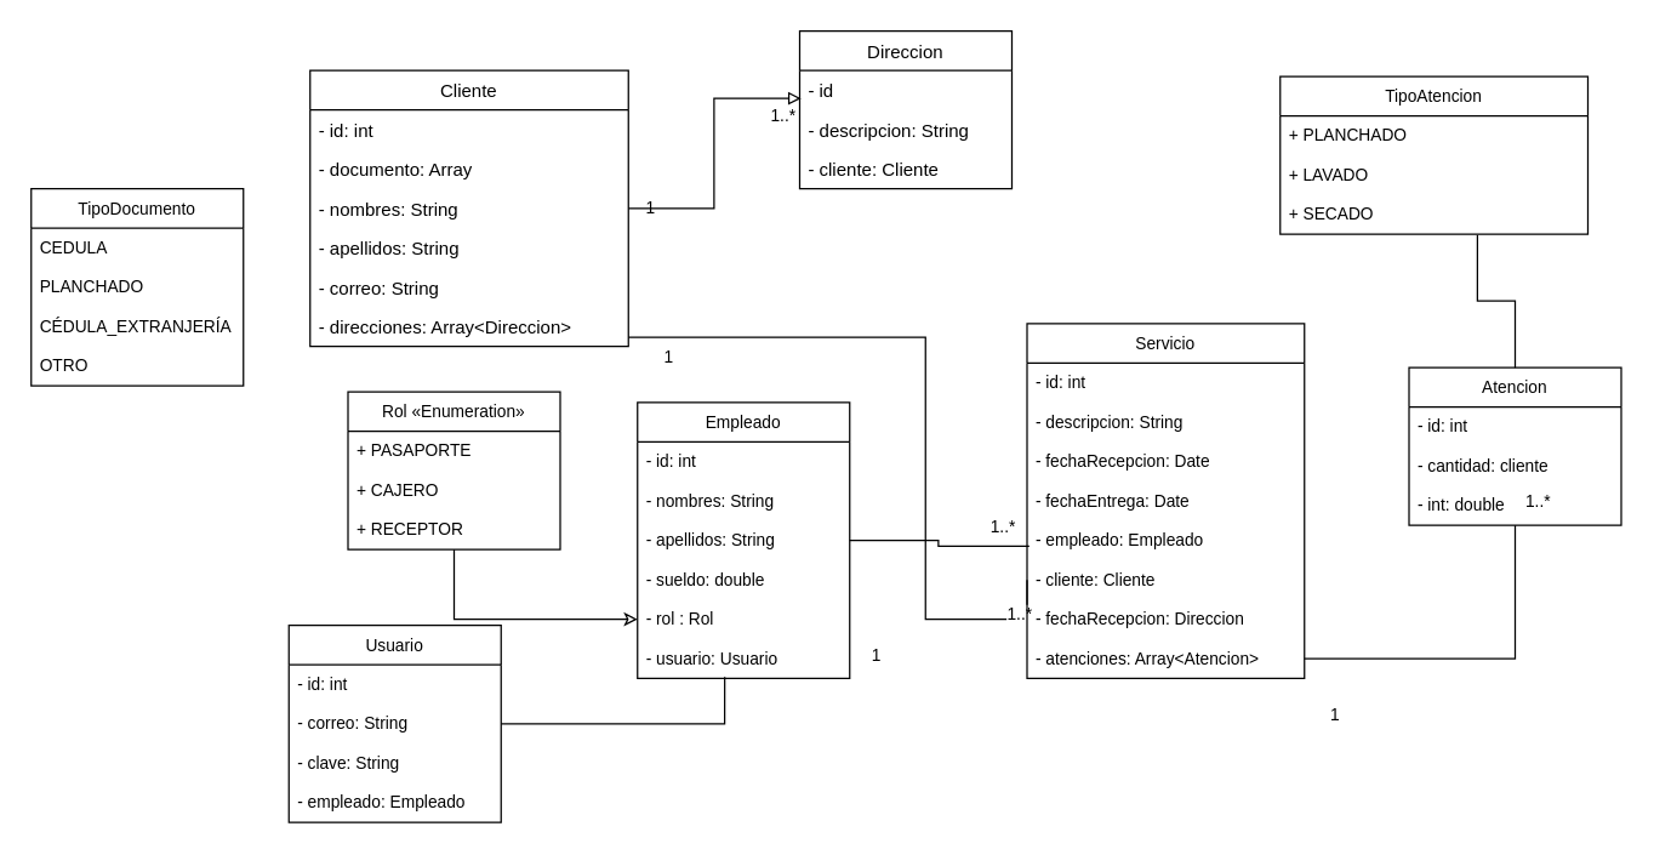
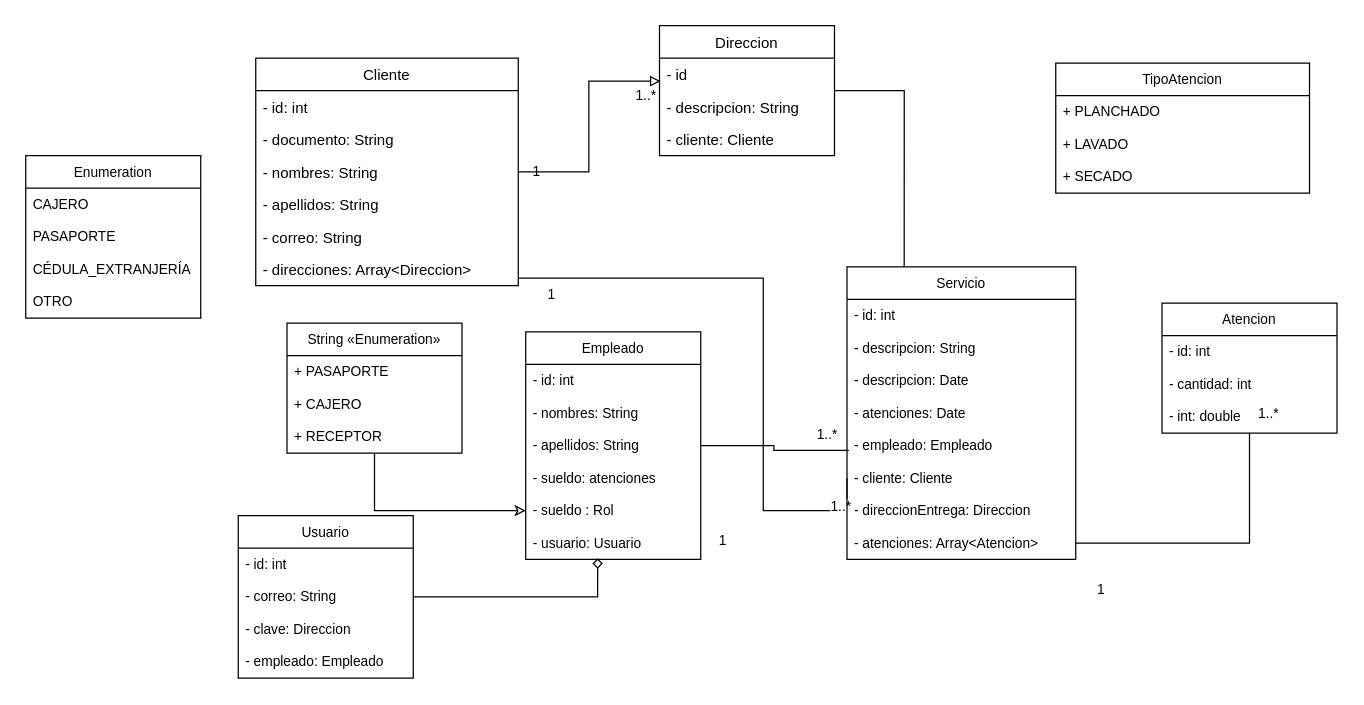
  <mxCell id="0" />
  <mxCell id="1" parent="0" />
  <mxCell id="2" style="edgeStyle=orthogonalEdgeStyle;rounded=0;orthogonalLoop=1;jettySize=auto;html=1;entryX=0.007;entryY=0.709;entryDx=0;entryDy=0;entryPerimeter=0;endArrow=block;endFill=0;" edge="1" parent="1" source="6" target="15"><mxGeometry relative="1" as="geometry" /></mxCell>
  <mxCell id="3" value="1..*" style="edgeLabel;html=1;align=center;verticalAlign=middle;resizable=0;points=[];" vertex="1" connectable="0" parent="2"><mxGeometry x="0.895" y="-1" relative="1" as="geometry"><mxPoint x="-3" y="10" as="offset" /></mxGeometry></mxCell>
  <mxCell id="4" style="edgeStyle=orthogonalEdgeStyle;rounded=0;orthogonalLoop=1;jettySize=auto;html=1;fontSize=11;endArrow=none;endFill=0;entryX=0;entryY=0.5;entryDx=0;entryDy=0;" edge="1" parent="1" source="6" target="41"><mxGeometry relative="1" as="geometry"><Array as="points"><mxPoint x="610" y="222" /><mxPoint x="610" y="408" /></Array></mxGeometry></mxCell>
  <mxCell id="5" value="1..*" style="edgeLabel;html=1;align=center;verticalAlign=middle;resizable=0;points=[];fontSize=11;" vertex="1" connectable="0" parent="4"><mxGeometry x="0.959" y="-2" relative="1" as="geometry"><mxPoint x="-8" y="12" as="offset" /></mxGeometry></mxCell>
  <mxCell id="6" value="Cliente" style="swimlane;fontStyle=0;childLayout=stackLayout;horizontal=1;startSize=26;fillColor=none;horizontalStack=0;resizeParent=1;resizeParentMax=0;resizeLast=0;collapsible=1;marginBottom=0;" vertex="1" parent="1"><mxGeometry x="204" y="46" width="210" height="182" as="geometry" /></mxCell>
  <mxCell id="7" value="- id: int" style="text;strokeColor=none;fillColor=none;align=left;verticalAlign=top;spacingLeft=4;spacingRight=4;overflow=hidden;rotatable=0;points=[[0,0.5],[1,0.5]];portConstraint=eastwest;" vertex="1" parent="6"><mxGeometry y="26" width="210" height="26" as="geometry" /></mxCell>
- <mxCell id="8" value="- documento: Array" style="text;strokeColor=none;fillColor=none;align=left;verticalAlign=top;spacingLeft=4;spacingRight=4;overflow=hidden;rotatable=0;points=[[0,0.5],[1,0.5]];portConstraint=eastwest;" vertex="1" parent="6"><mxGeometry y="52" width="210" height="26" as="geometry" /></mxCell>
+ <mxCell id="8" value="- documento: String" style="text;strokeColor=none;fillColor=none;align=left;verticalAlign=top;spacingLeft=4;spacingRight=4;overflow=hidden;rotatable=0;points=[[0,0.5],[1,0.5]];portConstraint=eastwest;" vertex="1" parent="6"><mxGeometry y="52" width="210" height="26" as="geometry" /></mxCell>
  <mxCell id="9" value="- nombres: String" style="text;strokeColor=none;fillColor=none;align=left;verticalAlign=top;spacingLeft=4;spacingRight=4;overflow=hidden;rotatable=0;points=[[0,0.5],[1,0.5]];portConstraint=eastwest;" vertex="1" parent="6"><mxGeometry y="78" width="210" height="26" as="geometry" /></mxCell>
  <mxCell id="10" value="- apellidos: String" style="text;strokeColor=none;fillColor=none;align=left;verticalAlign=top;spacingLeft=4;spacingRight=4;overflow=hidden;rotatable=0;points=[[0,0.5],[1,0.5]];portConstraint=eastwest;" vertex="1" parent="6"><mxGeometry y="104" width="210" height="26" as="geometry" /></mxCell>
  <mxCell id="11" value="- correo: String" style="text;strokeColor=none;fillColor=none;align=left;verticalAlign=top;spacingLeft=4;spacingRight=4;overflow=hidden;rotatable=0;points=[[0,0.5],[1,0.5]];portConstraint=eastwest;" vertex="1" parent="6"><mxGeometry y="130" width="210" height="26" as="geometry" /></mxCell>
  <mxCell id="12" value="- direcciones: Array&lt;Direccion&gt;" style="text;strokeColor=none;fillColor=none;align=left;verticalAlign=top;spacingLeft=4;spacingRight=4;overflow=hidden;rotatable=0;points=[[0,0.5],[1,0.5]];portConstraint=eastwest;" vertex="1" parent="6"><mxGeometry y="156" width="210" height="26" as="geometry" /></mxCell>
+ <mxCell id="13" style="edgeStyle=orthogonalEdgeStyle;rounded=0;orthogonalLoop=1;jettySize=auto;html=1;entryX=0.25;entryY=0;entryDx=0;entryDy=0;fontSize=11;endArrow=none;endFill=0;" edge="1" parent="1" source="14" target="35"><mxGeometry relative="1" as="geometry" /></mxCell>
  <mxCell id="14" value="Direccion" style="swimlane;fontStyle=0;childLayout=stackLayout;horizontal=1;startSize=26;fillColor=none;horizontalStack=0;resizeParent=1;resizeParentMax=0;resizeLast=0;collapsible=1;marginBottom=0;" vertex="1" parent="1"><mxGeometry x="527" y="20" width="140" height="104" as="geometry" /></mxCell>
  <mxCell id="15" value="- id" style="text;strokeColor=none;fillColor=none;align=left;verticalAlign=top;spacingLeft=4;spacingRight=4;overflow=hidden;rotatable=0;points=[[0,0.5],[1,0.5]];portConstraint=eastwest;" vertex="1" parent="14"><mxGeometry y="26" width="140" height="26" as="geometry" /></mxCell>
  <mxCell id="16" value="- descripcion: String" style="text;strokeColor=none;fillColor=none;align=left;verticalAlign=top;spacingLeft=4;spacingRight=4;overflow=hidden;rotatable=0;points=[[0,0.5],[1,0.5]];portConstraint=eastwest;" vertex="1" parent="14"><mxGeometry y="52" width="140" height="26" as="geometry" /></mxCell>
  <mxCell id="17" value="- cliente: Cliente" style="text;strokeColor=none;fillColor=none;align=left;verticalAlign=top;spacingLeft=4;spacingRight=4;overflow=hidden;rotatable=0;points=[[0,0.5],[1,0.5]];portConstraint=eastwest;" vertex="1" parent="14"><mxGeometry y="78" width="140" height="26" as="geometry" /></mxCell>
  <mxCell id="18" value="1" style="text;html=1;strokeColor=none;fillColor=none;align=center;verticalAlign=middle;whiteSpace=wrap;rounded=0;fontSize=11;" vertex="1" parent="1"><mxGeometry x="399" y="122" width="60" height="30" as="geometry" /></mxCell>
  <mxCell id="19" style="edgeStyle=orthogonalEdgeStyle;rounded=0;orthogonalLoop=1;jettySize=auto;html=1;entryX=0.008;entryY=0.648;entryDx=0;entryDy=0;entryPerimeter=0;fontSize=11;endArrow=none;endFill=0;" edge="1" parent="1" source="22" target="40"><mxGeometry relative="1" as="geometry" /></mxCell>
  <mxCell id="20" value="1..*" style="edgeLabel;html=1;align=center;verticalAlign=middle;resizable=0;points=[];fontSize=11;" vertex="1" connectable="0" parent="19"><mxGeometry x="0.75" y="1" relative="1" as="geometry"><mxPoint x="-3" y="-12" as="offset" /></mxGeometry></mxCell>
  <mxCell id="21" value="1..*" style="edgeLabel;html=1;align=center;verticalAlign=middle;resizable=0;points=[];fontSize=11;" vertex="1" connectable="0" parent="19"><mxGeometry x="0.75" y="1" relative="1" as="geometry"><mxPoint x="350" y="-29" as="offset" /></mxGeometry></mxCell>
  <mxCell id="22" value="Empleado" style="swimlane;fontStyle=0;childLayout=stackLayout;horizontal=1;startSize=26;fillColor=none;horizontalStack=0;resizeParent=1;resizeParentMax=0;resizeLast=0;collapsible=1;marginBottom=0;fontSize=11;" vertex="1" parent="1"><mxGeometry x="420" y="265" width="140" height="182" as="geometry" /></mxCell>
  <mxCell id="23" value="- id: int" style="text;strokeColor=none;fillColor=none;align=left;verticalAlign=top;spacingLeft=4;spacingRight=4;overflow=hidden;rotatable=0;points=[[0,0.5],[1,0.5]];portConstraint=eastwest;fontSize=11;" vertex="1" parent="22"><mxGeometry y="26" width="140" height="26" as="geometry" /></mxCell>
  <mxCell id="24" value="- nombres: String" style="text;strokeColor=none;fillColor=none;align=left;verticalAlign=top;spacingLeft=4;spacingRight=4;overflow=hidden;rotatable=0;points=[[0,0.5],[1,0.5]];portConstraint=eastwest;fontSize=11;" vertex="1" parent="22"><mxGeometry y="52" width="140" height="26" as="geometry" /></mxCell>
  <mxCell id="25" value="- apellidos: String" style="text;strokeColor=none;fillColor=none;align=left;verticalAlign=top;spacingLeft=4;spacingRight=4;overflow=hidden;rotatable=0;points=[[0,0.5],[1,0.5]];portConstraint=eastwest;fontSize=11;" vertex="1" parent="22"><mxGeometry y="78" width="140" height="26" as="geometry" /></mxCell>
- <mxCell id="26" value="- sueldo: double" style="text;strokeColor=none;fillColor=none;align=left;verticalAlign=top;spacingLeft=4;spacingRight=4;overflow=hidden;rotatable=0;points=[[0,0.5],[1,0.5]];portConstraint=eastwest;fontSize=11;" vertex="1" parent="22"><mxGeometry y="104" width="140" height="26" as="geometry" /></mxCell>
- <mxCell id="27" value="- rol : Rol" style="text;strokeColor=none;fillColor=none;align=left;verticalAlign=top;spacingLeft=4;spacingRight=4;overflow=hidden;rotatable=0;points=[[0,0.5],[1,0.5]];portConstraint=eastwest;fontSize=11;" vertex="1" parent="22"><mxGeometry y="130" width="140" height="26" as="geometry" /></mxCell>
+ <mxCell id="26" value="- sueldo: atenciones" style="text;strokeColor=none;fillColor=none;align=left;verticalAlign=top;spacingLeft=4;spacingRight=4;overflow=hidden;rotatable=0;points=[[0,0.5],[1,0.5]];portConstraint=eastwest;fontSize=11;" vertex="1" parent="22"><mxGeometry y="104" width="140" height="26" as="geometry" /></mxCell>
+ <mxCell id="27" value="- sueldo : Rol" style="text;strokeColor=none;fillColor=none;align=left;verticalAlign=top;spacingLeft=4;spacingRight=4;overflow=hidden;rotatable=0;points=[[0,0.5],[1,0.5]];portConstraint=eastwest;fontSize=11;" vertex="1" parent="22"><mxGeometry y="130" width="140" height="26" as="geometry" /></mxCell>
  <mxCell id="28" value="- usuario: Usuario" style="text;strokeColor=none;fillColor=none;align=left;verticalAlign=top;spacingLeft=4;spacingRight=4;overflow=hidden;rotatable=0;points=[[0,0.5],[1,0.5]];portConstraint=eastwest;fontSize=11;" vertex="1" parent="22"><mxGeometry y="156" width="140" height="26" as="geometry" /></mxCell>
  <mxCell id="29" style="edgeStyle=orthogonalEdgeStyle;rounded=0;orthogonalLoop=1;jettySize=auto;html=1;entryX=0;entryY=0.5;entryDx=0;entryDy=0;fontSize=11;endArrow=classic;endFill=0;" edge="1" parent="1" source="30" target="27"><mxGeometry relative="1" as="geometry" /></mxCell>
- <mxCell id="30" value="Rol «Enumeration»" style="swimlane;fontStyle=0;childLayout=stackLayout;horizontal=1;startSize=26;fillColor=none;horizontalStack=0;resizeParent=1;resizeParentMax=0;resizeLast=0;collapsible=1;marginBottom=0;fontSize=11;" vertex="1" parent="1"><mxGeometry x="229" y="258" width="140" height="104" as="geometry" /></mxCell>
+ <mxCell id="30" value="String «Enumeration»" style="swimlane;fontStyle=0;childLayout=stackLayout;horizontal=1;startSize=26;fillColor=none;horizontalStack=0;resizeParent=1;resizeParentMax=0;resizeLast=0;collapsible=1;marginBottom=0;fontSize=11;" vertex="1" parent="1"><mxGeometry x="229" y="258" width="140" height="104" as="geometry" /></mxCell>
  <mxCell id="31" value="+ PASAPORTE" style="text;strokeColor=none;fillColor=none;align=left;verticalAlign=top;spacingLeft=4;spacingRight=4;overflow=hidden;rotatable=0;points=[[0,0.5],[1,0.5]];portConstraint=eastwest;fontSize=11;" vertex="1" parent="30"><mxGeometry y="26" width="140" height="26" as="geometry" /></mxCell>
  <mxCell id="32" value="+ CAJERO" style="text;strokeColor=none;fillColor=none;align=left;verticalAlign=top;spacingLeft=4;spacingRight=4;overflow=hidden;rotatable=0;points=[[0,0.5],[1,0.5]];portConstraint=eastwest;fontSize=11;" vertex="1" parent="30"><mxGeometry y="52" width="140" height="26" as="geometry" /></mxCell>
  <mxCell id="33" value="+ RECEPTOR" style="text;strokeColor=none;fillColor=none;align=left;verticalAlign=top;spacingLeft=4;spacingRight=4;overflow=hidden;rotatable=0;points=[[0,0.5],[1,0.5]];portConstraint=eastwest;fontSize=11;" vertex="1" parent="30"><mxGeometry y="78" width="140" height="26" as="geometry" /></mxCell>
- <mxCell id="34" style="edgeStyle=orthogonalEdgeStyle;rounded=0;orthogonalLoop=1;jettySize=auto;html=1;entryX=0.641;entryY=1.022;entryDx=0;entryDy=0;entryPerimeter=0;fontSize=11;endArrow=none;endFill=0;" edge="1" parent="1" source="51" target="47"><mxGeometry relative="1" as="geometry" /></mxCell>
  <mxCell id="35" value="Servicio" style="swimlane;fontStyle=0;childLayout=stackLayout;horizontal=1;startSize=26;fillColor=none;horizontalStack=0;resizeParent=1;resizeParentMax=0;resizeLast=0;collapsible=1;marginBottom=0;fontSize=11;" vertex="1" parent="1"><mxGeometry x="677" y="213" width="183" height="234" as="geometry" /></mxCell>
  <mxCell id="36" value="- id: int" style="text;strokeColor=none;fillColor=none;align=left;verticalAlign=top;spacingLeft=4;spacingRight=4;overflow=hidden;rotatable=0;points=[[0,0.5],[1,0.5]];portConstraint=eastwest;fontSize=11;" vertex="1" parent="35"><mxGeometry y="26" width="183" height="26" as="geometry" /></mxCell>
  <mxCell id="37" value="- descripcion: String" style="text;strokeColor=none;fillColor=none;align=left;verticalAlign=top;spacingLeft=4;spacingRight=4;overflow=hidden;rotatable=0;points=[[0,0.5],[1,0.5]];portConstraint=eastwest;fontSize=11;" vertex="1" parent="35"><mxGeometry y="52" width="183" height="26" as="geometry" /></mxCell>
- <mxCell id="38" value="- fechaRecepcion: Date" style="text;strokeColor=none;fillColor=none;align=left;verticalAlign=top;spacingLeft=4;spacingRight=4;overflow=hidden;rotatable=0;points=[[0,0.5],[1,0.5]];portConstraint=eastwest;fontSize=11;" vertex="1" parent="35"><mxGeometry y="78" width="183" height="26" as="geometry" /></mxCell>
- <mxCell id="39" value="- fechaEntrega: Date" style="text;strokeColor=none;fillColor=none;align=left;verticalAlign=top;spacingLeft=4;spacingRight=4;overflow=hidden;rotatable=0;points=[[0,0.5],[1,0.5]];portConstraint=eastwest;fontSize=11;" vertex="1" parent="35"><mxGeometry y="104" width="183" height="26" as="geometry" /></mxCell>
+ <mxCell id="38" value="- descripcion: Date" style="text;strokeColor=none;fillColor=none;align=left;verticalAlign=top;spacingLeft=4;spacingRight=4;overflow=hidden;rotatable=0;points=[[0,0.5],[1,0.5]];portConstraint=eastwest;fontSize=11;" vertex="1" parent="35"><mxGeometry y="78" width="183" height="26" as="geometry" /></mxCell>
+ <mxCell id="39" value="- atenciones: Date" style="text;strokeColor=none;fillColor=none;align=left;verticalAlign=top;spacingLeft=4;spacingRight=4;overflow=hidden;rotatable=0;points=[[0,0.5],[1,0.5]];portConstraint=eastwest;fontSize=11;" vertex="1" parent="35"><mxGeometry y="104" width="183" height="26" as="geometry" /></mxCell>
  <mxCell id="40" value="- empleado: Empleado" style="text;strokeColor=none;fillColor=none;align=left;verticalAlign=top;spacingLeft=4;spacingRight=4;overflow=hidden;rotatable=0;points=[[0,0.5],[1,0.5]];portConstraint=eastwest;fontSize=11;" vertex="1" parent="35"><mxGeometry y="130" width="183" height="26" as="geometry" /></mxCell>
  <mxCell id="41" value="- cliente: Cliente" style="text;strokeColor=none;fillColor=none;align=left;verticalAlign=top;spacingLeft=4;spacingRight=4;overflow=hidden;rotatable=0;points=[[0,0.5],[1,0.5]];portConstraint=eastwest;fontSize=11;" vertex="1" parent="35"><mxGeometry y="156" width="183" height="26" as="geometry" /></mxCell>
- <mxCell id="42" value="- fechaRecepcion: Direccion" style="text;strokeColor=none;fillColor=none;align=left;verticalAlign=top;spacingLeft=4;spacingRight=4;overflow=hidden;rotatable=0;points=[[0,0.5],[1,0.5]];portConstraint=eastwest;fontSize=11;" vertex="1" parent="35"><mxGeometry y="182" width="183" height="26" as="geometry" /></mxCell>
+ <mxCell id="42" value="- direccionEntrega: Direccion" style="text;strokeColor=none;fillColor=none;align=left;verticalAlign=top;spacingLeft=4;spacingRight=4;overflow=hidden;rotatable=0;points=[[0,0.5],[1,0.5]];portConstraint=eastwest;fontSize=11;" vertex="1" parent="35"><mxGeometry y="182" width="183" height="26" as="geometry" /></mxCell>
  <mxCell id="43" value="- atenciones: Array&lt;Atencion&gt;" style="text;strokeColor=none;fillColor=none;align=left;verticalAlign=top;spacingLeft=4;spacingRight=4;overflow=hidden;rotatable=0;points=[[0,0.5],[1,0.5]];portConstraint=eastwest;fontSize=11;" vertex="1" parent="35"><mxGeometry y="208" width="183" height="26" as="geometry" /></mxCell>
  <mxCell id="44" value="TipoAtencion" style="swimlane;fontStyle=0;childLayout=stackLayout;horizontal=1;startSize=26;fillColor=none;horizontalStack=0;resizeParent=1;resizeParentMax=0;resizeLast=0;collapsible=1;marginBottom=0;fontSize=11;" vertex="1" parent="1"><mxGeometry x="844" y="50" width="203" height="104" as="geometry" /></mxCell>
  <mxCell id="45" value="+ PLANCHADO" style="text;strokeColor=none;fillColor=none;align=left;verticalAlign=top;spacingLeft=4;spacingRight=4;overflow=hidden;rotatable=0;points=[[0,0.5],[1,0.5]];portConstraint=eastwest;fontSize=11;" vertex="1" parent="44"><mxGeometry y="26" width="203" height="26" as="geometry" /></mxCell>
  <mxCell id="46" value="+ LAVADO" style="text;strokeColor=none;fillColor=none;align=left;verticalAlign=top;spacingLeft=4;spacingRight=4;overflow=hidden;rotatable=0;points=[[0,0.5],[1,0.5]];portConstraint=eastwest;fontSize=11;" vertex="1" parent="44"><mxGeometry y="52" width="203" height="26" as="geometry" /></mxCell>
  <mxCell id="47" value="+ SECADO" style="text;strokeColor=none;fillColor=none;align=left;verticalAlign=top;spacingLeft=4;spacingRight=4;overflow=hidden;rotatable=0;points=[[0,0.5],[1,0.5]];portConstraint=eastwest;fontSize=11;" vertex="1" parent="44"><mxGeometry y="78" width="203" height="26" as="geometry" /></mxCell>
  <mxCell id="48" value="1" style="text;html=1;strokeColor=none;fillColor=none;align=center;verticalAlign=middle;whiteSpace=wrap;rounded=0;fontSize=11;" vertex="1" parent="1"><mxGeometry x="411" y="220" width="60" height="30" as="geometry" /></mxCell>
  <mxCell id="49" value="1" style="text;html=1;strokeColor=none;fillColor=none;align=center;verticalAlign=middle;whiteSpace=wrap;rounded=0;fontSize=11;" vertex="1" parent="1"><mxGeometry x="548" y="417" width="60" height="30" as="geometry" /></mxCell>
  <mxCell id="50" style="edgeStyle=orthogonalEdgeStyle;rounded=0;orthogonalLoop=1;jettySize=auto;html=1;entryX=1;entryY=0.5;entryDx=0;entryDy=0;fontSize=11;endArrow=none;endFill=0;" edge="1" parent="1" source="51" target="43"><mxGeometry relative="1" as="geometry" /></mxCell>
  <mxCell id="51" value="Atencion" style="swimlane;fontStyle=0;childLayout=stackLayout;horizontal=1;startSize=26;fillColor=none;horizontalStack=0;resizeParent=1;resizeParentMax=0;resizeLast=0;collapsible=1;marginBottom=0;fontSize=11;" vertex="1" parent="1"><mxGeometry x="929" y="242" width="140" height="104" as="geometry" /></mxCell>
  <mxCell id="52" value="- id: int" style="text;strokeColor=none;fillColor=none;align=left;verticalAlign=top;spacingLeft=4;spacingRight=4;overflow=hidden;rotatable=0;points=[[0,0.5],[1,0.5]];portConstraint=eastwest;fontSize=11;" vertex="1" parent="51"><mxGeometry y="26" width="140" height="26" as="geometry" /></mxCell>
- <mxCell id="53" value="- cantidad: cliente" style="text;strokeColor=none;fillColor=none;align=left;verticalAlign=top;spacingLeft=4;spacingRight=4;overflow=hidden;rotatable=0;points=[[0,0.5],[1,0.5]];portConstraint=eastwest;fontSize=11;" vertex="1" parent="51"><mxGeometry y="52" width="140" height="26" as="geometry" /></mxCell>
+ <mxCell id="53" value="- cantidad: int" style="text;strokeColor=none;fillColor=none;align=left;verticalAlign=top;spacingLeft=4;spacingRight=4;overflow=hidden;rotatable=0;points=[[0,0.5],[1,0.5]];portConstraint=eastwest;fontSize=11;" vertex="1" parent="51"><mxGeometry y="52" width="140" height="26" as="geometry" /></mxCell>
  <mxCell id="54" value="- int: double" style="text;strokeColor=none;fillColor=none;align=left;verticalAlign=top;spacingLeft=4;spacingRight=4;overflow=hidden;rotatable=0;points=[[0,0.5],[1,0.5]];portConstraint=eastwest;fontSize=11;" vertex="1" parent="51"><mxGeometry y="78" width="140" height="26" as="geometry" /></mxCell>
  <mxCell id="55" value="1" style="text;html=1;align=center;verticalAlign=middle;resizable=0;points=[];autosize=1;strokeColor=none;fillColor=none;fontSize=11;" vertex="1" parent="1"><mxGeometry x="868" y="458" width="24" height="25" as="geometry" /></mxCell>
- <mxCell id="56" style="edgeStyle=orthogonalEdgeStyle;rounded=0;orthogonalLoop=1;jettySize=auto;html=1;entryX=0.411;entryY=0.967;entryDx=0;entryDy=0;entryPerimeter=0;fontSize=11;endArrow=none;endFill=0;" edge="1" parent="1" source="57" target="28"><mxGeometry relative="1" as="geometry" /></mxCell>
+ <mxCell id="56" style="edgeStyle=orthogonalEdgeStyle;rounded=0;orthogonalLoop=1;jettySize=auto;html=1;entryX=0.411;entryY=0.967;entryDx=0;entryDy=0;entryPerimeter=0;fontSize=11;endArrow=diamond;endFill=0;" edge="1" parent="1" source="57" target="28"><mxGeometry relative="1" as="geometry" /></mxCell>
  <mxCell id="57" value="Usuario" style="swimlane;fontStyle=0;childLayout=stackLayout;horizontal=1;startSize=26;fillColor=none;horizontalStack=0;resizeParent=1;resizeParentMax=0;resizeLast=0;collapsible=1;marginBottom=0;fontSize=11;" vertex="1" parent="1"><mxGeometry x="190" y="412" width="140" height="130" as="geometry" /></mxCell>
  <mxCell id="58" value="- id: int" style="text;strokeColor=none;fillColor=none;align=left;verticalAlign=top;spacingLeft=4;spacingRight=4;overflow=hidden;rotatable=0;points=[[0,0.5],[1,0.5]];portConstraint=eastwest;fontSize=11;" vertex="1" parent="57"><mxGeometry y="26" width="140" height="26" as="geometry" /></mxCell>
  <mxCell id="59" value="- correo: String" style="text;strokeColor=none;fillColor=none;align=left;verticalAlign=top;spacingLeft=4;spacingRight=4;overflow=hidden;rotatable=0;points=[[0,0.5],[1,0.5]];portConstraint=eastwest;fontSize=11;" vertex="1" parent="57"><mxGeometry y="52" width="140" height="26" as="geometry" /></mxCell>
- <mxCell id="60" value="- clave: String" style="text;strokeColor=none;fillColor=none;align=left;verticalAlign=top;spacingLeft=4;spacingRight=4;overflow=hidden;rotatable=0;points=[[0,0.5],[1,0.5]];portConstraint=eastwest;fontSize=11;" vertex="1" parent="57"><mxGeometry y="78" width="140" height="26" as="geometry" /></mxCell>
+ <mxCell id="60" value="- clave: Direccion" style="text;strokeColor=none;fillColor=none;align=left;verticalAlign=top;spacingLeft=4;spacingRight=4;overflow=hidden;rotatable=0;points=[[0,0.5],[1,0.5]];portConstraint=eastwest;fontSize=11;" vertex="1" parent="57"><mxGeometry y="78" width="140" height="26" as="geometry" /></mxCell>
  <mxCell id="61" value="- empleado: Empleado" style="text;strokeColor=none;fillColor=none;align=left;verticalAlign=top;spacingLeft=4;spacingRight=4;overflow=hidden;rotatable=0;points=[[0,0.5],[1,0.5]];portConstraint=eastwest;fontSize=11;" vertex="1" parent="57"><mxGeometry y="104" width="140" height="26" as="geometry" /></mxCell>
- <mxCell id="62" value="TipoDocumento" style="swimlane;fontStyle=0;childLayout=stackLayout;horizontal=1;startSize=26;fillColor=none;horizontalStack=0;resizeParent=1;resizeParentMax=0;resizeLast=0;collapsible=1;marginBottom=0;fontSize=11;" vertex="1" parent="1"><mxGeometry x="20" y="124" width="140" height="130" as="geometry" /></mxCell>
- <mxCell id="63" value="CEDULA" style="text;strokeColor=none;fillColor=none;align=left;verticalAlign=top;spacingLeft=4;spacingRight=4;overflow=hidden;rotatable=0;points=[[0,0.5],[1,0.5]];portConstraint=eastwest;fontSize=11;" vertex="1" parent="62"><mxGeometry y="26" width="140" height="26" as="geometry" /></mxCell>
- <mxCell id="64" value="PLANCHADO" style="text;strokeColor=none;fillColor=none;align=left;verticalAlign=top;spacingLeft=4;spacingRight=4;overflow=hidden;rotatable=0;points=[[0,0.5],[1,0.5]];portConstraint=eastwest;fontSize=11;" vertex="1" parent="62"><mxGeometry y="52" width="140" height="26" as="geometry" /></mxCell>
+ <mxCell id="62" value="Enumeration" style="swimlane;fontStyle=0;childLayout=stackLayout;horizontal=1;startSize=26;fillColor=none;horizontalStack=0;resizeParent=1;resizeParentMax=0;resizeLast=0;collapsible=1;marginBottom=0;fontSize=11;" vertex="1" parent="1"><mxGeometry x="20" y="124" width="140" height="130" as="geometry" /></mxCell>
+ <mxCell id="63" value="CAJERO" style="text;strokeColor=none;fillColor=none;align=left;verticalAlign=top;spacingLeft=4;spacingRight=4;overflow=hidden;rotatable=0;points=[[0,0.5],[1,0.5]];portConstraint=eastwest;fontSize=11;" vertex="1" parent="62"><mxGeometry y="26" width="140" height="26" as="geometry" /></mxCell>
+ <mxCell id="64" value="PASAPORTE" style="text;strokeColor=none;fillColor=none;align=left;verticalAlign=top;spacingLeft=4;spacingRight=4;overflow=hidden;rotatable=0;points=[[0,0.5],[1,0.5]];portConstraint=eastwest;fontSize=11;" vertex="1" parent="62"><mxGeometry y="52" width="140" height="26" as="geometry" /></mxCell>
  <mxCell id="65" value="CÉDULA_EXTRANJERÍA" style="text;strokeColor=none;fillColor=none;align=left;verticalAlign=top;spacingLeft=4;spacingRight=4;overflow=hidden;rotatable=0;points=[[0,0.5],[1,0.5]];portConstraint=eastwest;fontSize=11;" vertex="1" parent="62"><mxGeometry y="78" width="140" height="26" as="geometry" /></mxCell>
  <mxCell id="66" value="OTRO" style="text;strokeColor=none;fillColor=none;align=left;verticalAlign=top;spacingLeft=4;spacingRight=4;overflow=hidden;rotatable=0;points=[[0,0.5],[1,0.5]];portConstraint=eastwest;fontSize=11;" vertex="1" parent="62"><mxGeometry y="104" width="140" height="26" as="geometry" /></mxCell>
